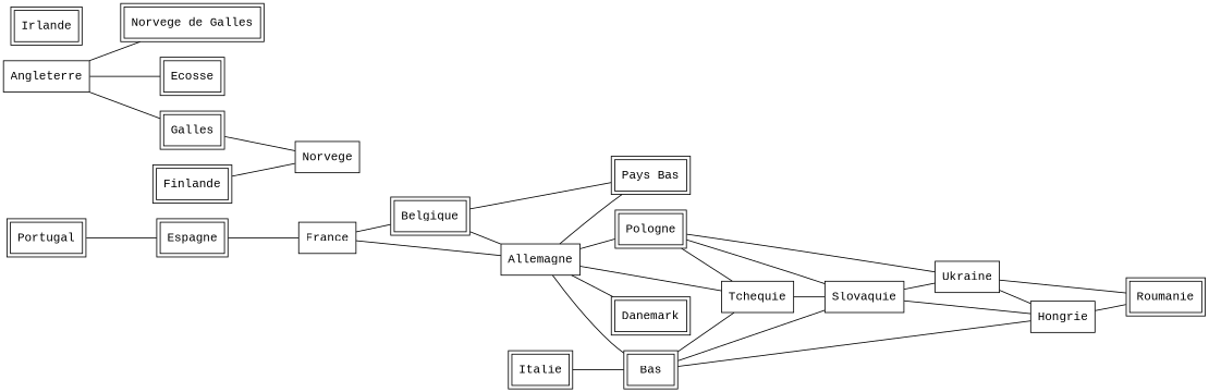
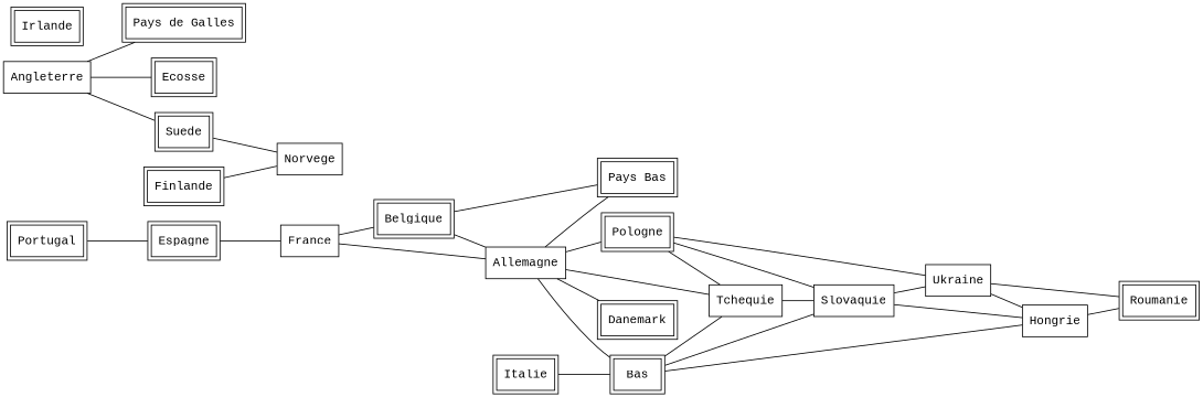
  graph {
    fontname="Liberation Mono"
    rankdir=LR
    node [color=Black fillcolor=white fontcolor=black fontname="Liberation Mono" peripheries=2 shape=box style=filled]
    edge [fontname="Liberation Mono"]
    Portugal
    Espagne
    France [color=black peripheries=1]
    Belgique
    Allemagne [color=black peripheries=1]
    "Pays Bas"
    Danemark
    Pologne
    n9 [label=Bas]
    Tchequie [color=black peripheries=1]
    Italie
    Slovaquie [color=black peripheries=1]
    Ukraine [color=black peripheries=1]
    Hongrie [color=black peripheries=1]
    Roumanie
    Angleterre [color=black peripheries=1]
-   "Pays de Galles" [label="Norvege de Galles"]
+   "Pays de Galles"
    Ecosse
-   Suede [label=Galles]
+   Suede
    Irlande
    Norvege [color=black peripheries=1]
    Finlande
    Portugal -- Espagne
    Espagne -- France
    France -- Belgique
    France -- Allemagne
    Belgique -- Allemagne
    Belgique -- "Pays Bas"
    Allemagne -- "Pays Bas"
    Allemagne -- Danemark
    Allemagne -- Pologne
    Allemagne -- n9
    Allemagne -- Tchequie
    Pologne -- Tchequie
    Pologne -- Slovaquie
    Pologne -- Ukraine
    n9 -- Tchequie
    n9 -- Slovaquie
    n9 -- Hongrie
    Tchequie -- Slovaquie
    Italie -- n9
    Slovaquie -- Ukraine
    Slovaquie -- Hongrie
    Ukraine -- Hongrie
    Ukraine -- Roumanie
    Hongrie -- Roumanie
    Angleterre -- "Pays de Galles"
    Angleterre -- Ecosse
    Angleterre -- Suede
    Suede -- Norvege
    Finlande -- Norvege
  }
